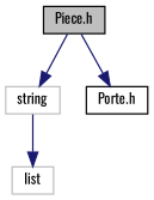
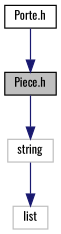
  digraph {
    fontname=Oswald
    node [color=black fillcolor=white fontname=Oswald fontsize=10 shape=record style=filled]
    edge [color=midnightblue fontname=Oswald fontsize=10 labelfontname=FreeSans labelfontsize=10 style=solid]
    n1 [fillcolor=grey75 fontcolor=black height=0.2 label="Piece.h" width=0.4]
    n2 [color=grey75 height=0.2 label=string width=0.4]
    n3 [height=0.2 label="Porte.h" width=0.4]
    n4 [color=grey75 height=0.2 label=list width=0.4]
    n1 -> n2
-   n1 -> n3
+   n3 -> n1
    n2 -> n4
  }
